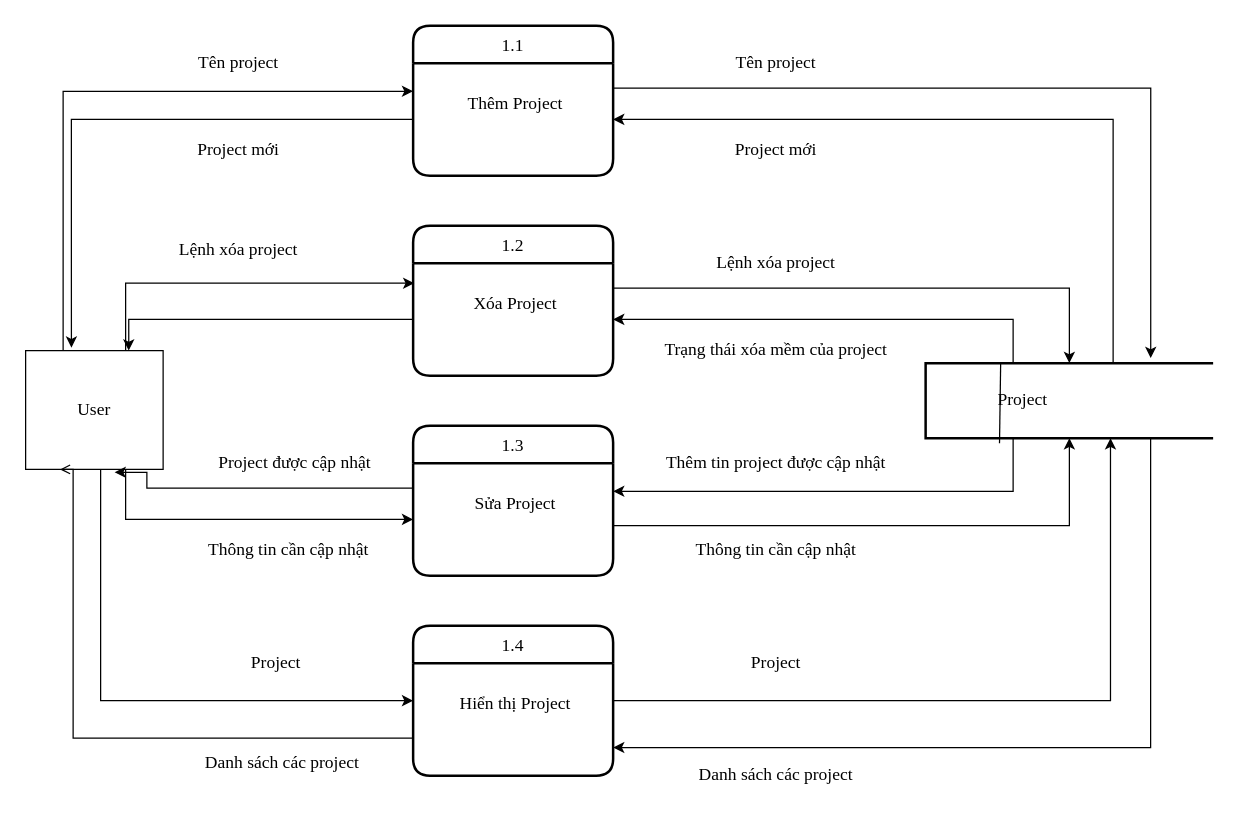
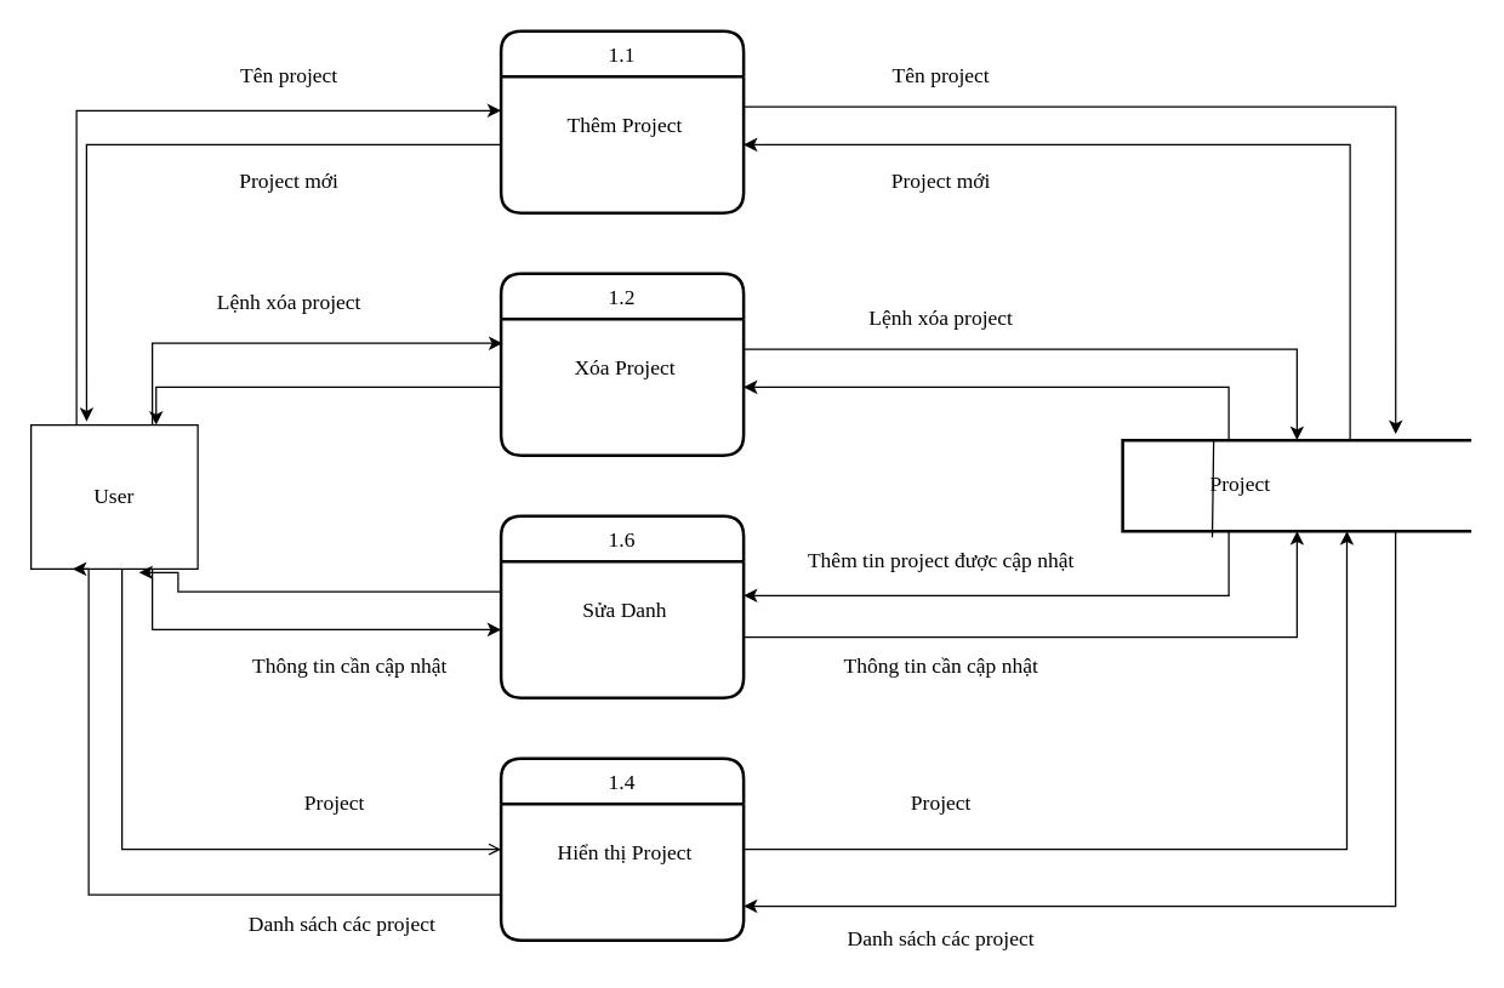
  <mxCell id="0" />
  <mxCell id="1" parent="0" />
  <mxCell id="2" style="edgeStyle=orthogonalEdgeStyle;rounded=0;orthogonalLoop=1;jettySize=auto;html=1;entryX=0;entryY=0.25;entryDx=0;entryDy=0;fontFamily=Verdana;fontSize=14;" parent="1" source="6" target="8" edge="1"><mxGeometry relative="1" as="geometry"><Array as="points"><mxPoint x="50" y="73" /></Array></mxGeometry></mxCell>
  <mxCell id="3" style="edgeStyle=orthogonalEdgeStyle;rounded=0;orthogonalLoop=1;jettySize=auto;html=1;entryX=0.006;entryY=0.178;entryDx=0;entryDy=0;entryPerimeter=0;fontFamily=Verdana;fontSize=14;" parent="1" source="6" target="10" edge="1"><mxGeometry relative="1" as="geometry"><Array as="points"><mxPoint x="100" y="226" /></Array></mxGeometry></mxCell>
  <mxCell id="4" style="edgeStyle=orthogonalEdgeStyle;rounded=0;orthogonalLoop=1;jettySize=auto;html=1;entryX=0;entryY=0.5;entryDx=0;entryDy=0;fontFamily=Verdana;fontSize=14;" parent="1" source="6" target="12" edge="1"><mxGeometry relative="1" as="geometry"><Array as="points"><mxPoint x="100" y="415" /></Array></mxGeometry></mxCell>
- <mxCell id="5" style="edgeStyle=orthogonalEdgeStyle;rounded=0;orthogonalLoop=1;jettySize=auto;html=1;entryX=0;entryY=0.5;entryDx=0;entryDy=0;fontFamily=Verdana;fontSize=14;" parent="1" source="6" target="13" edge="1"><mxGeometry relative="1" as="geometry"><Array as="points"><mxPoint x="80" y="560" /></Array></mxGeometry></mxCell>
+ <mxCell id="5" style="edgeStyle=orthogonalEdgeStyle;rounded=0;orthogonalLoop=1;jettySize=auto;html=1;entryX=0;entryY=0.5;entryDx=0;entryDy=0;fontFamily=Verdana;fontSize=14;endArrow=open;" parent="1" source="6" target="13" edge="1"><mxGeometry relative="1" as="geometry"><Array as="points"><mxPoint x="80" y="560" /></Array></mxGeometry></mxCell>
  <mxCell id="6" value="&lt;font style=&quot;font-size: 14px&quot; face=&quot;Verdana&quot;&gt;User&lt;/font&gt;" style="rounded=0;whiteSpace=wrap;html=1;" parent="1" vertex="1"><mxGeometry x="20" y="280" width="110" height="95" as="geometry" /></mxCell>
  <mxCell id="7" value="1.1" style="swimlane;childLayout=stackLayout;horizontal=1;startSize=30;horizontalStack=0;rounded=1;fontSize=14;fontStyle=0;strokeWidth=2;resizeParent=0;resizeLast=1;shadow=0;dashed=0;align=center;fontFamily=Verdana;" parent="1" vertex="1"><mxGeometry x="330" y="20" width="160" height="120" as="geometry" /></mxCell>
  <mxCell id="8" value="&#10;Thêm Project" style="align=center;strokeColor=none;fillColor=none;spacingLeft=4;fontSize=14;verticalAlign=top;resizable=0;rotatable=0;part=1;fontFamily=Verdana;" parent="7" vertex="1"><mxGeometry y="30" width="160" height="90" as="geometry" /></mxCell>
  <mxCell id="9" value="1.2" style="swimlane;childLayout=stackLayout;horizontal=1;startSize=30;horizontalStack=0;rounded=1;fontSize=14;fontStyle=0;strokeWidth=2;resizeParent=0;resizeLast=1;shadow=0;dashed=0;align=center;fontFamily=Verdana;" parent="1" vertex="1"><mxGeometry x="330" y="180" width="160" height="120" as="geometry" /></mxCell>
  <mxCell id="10" value="&#10;Xóa Project" style="align=center;strokeColor=none;fillColor=none;spacingLeft=4;fontSize=14;verticalAlign=top;resizable=0;rotatable=0;part=1;fontFamily=Verdana;" parent="9" vertex="1"><mxGeometry y="30" width="160" height="90" as="geometry" /></mxCell>
- <mxCell id="11" value="1.3" style="swimlane;childLayout=stackLayout;horizontal=1;startSize=30;horizontalStack=0;rounded=1;fontSize=14;fontStyle=0;strokeWidth=2;resizeParent=0;resizeLast=1;shadow=0;dashed=0;align=center;fontFamily=Verdana;" parent="1" vertex="1"><mxGeometry x="330" y="340" width="160" height="120" as="geometry" /></mxCell>
- <mxCell id="12" value="&#10;Sửa Project" style="align=center;strokeColor=none;fillColor=none;spacingLeft=4;fontSize=14;verticalAlign=top;resizable=0;rotatable=0;part=1;fontFamily=Verdana;" parent="11" vertex="1"><mxGeometry y="30" width="160" height="90" as="geometry" /></mxCell>
+ <mxCell id="11" value="1.6" style="swimlane;childLayout=stackLayout;horizontal=1;startSize=30;horizontalStack=0;rounded=1;fontSize=14;fontStyle=0;strokeWidth=2;resizeParent=0;resizeLast=1;shadow=0;dashed=0;align=center;fontFamily=Verdana;" parent="1" vertex="1"><mxGeometry x="330" y="340" width="160" height="120" as="geometry" /></mxCell>
+ <mxCell id="12" value="&#10;Sửa Danh" style="align=center;strokeColor=none;fillColor=none;spacingLeft=4;fontSize=14;verticalAlign=top;resizable=0;rotatable=0;part=1;fontFamily=Verdana;" parent="11" vertex="1"><mxGeometry y="30" width="160" height="90" as="geometry" /></mxCell>
  <mxCell id="13" value="1.4" style="swimlane;childLayout=stackLayout;horizontal=1;startSize=30;horizontalStack=0;rounded=1;fontSize=14;fontStyle=0;strokeWidth=2;resizeParent=0;resizeLast=1;shadow=0;dashed=0;align=center;fontFamily=Verdana;" parent="1" vertex="1"><mxGeometry x="330" y="500" width="160" height="120" as="geometry" /></mxCell>
  <mxCell id="14" value="&#10;Hiển thị Project" style="align=center;strokeColor=none;fillColor=none;spacingLeft=4;fontSize=14;verticalAlign=top;resizable=0;rotatable=0;part=1;fontFamily=Verdana;" parent="13" vertex="1"><mxGeometry y="30" width="160" height="90" as="geometry" /></mxCell>
  <mxCell id="15" style="edgeStyle=orthogonalEdgeStyle;rounded=0;orthogonalLoop=1;jettySize=auto;html=1;entryX=1;entryY=0.5;entryDx=0;entryDy=0;fontFamily=Verdana;fontSize=14;" parent="1" source="19" target="8" edge="1"><mxGeometry relative="1" as="geometry"><Array as="points"><mxPoint x="890" y="95" /></Array></mxGeometry></mxCell>
  <mxCell id="16" style="edgeStyle=orthogonalEdgeStyle;rounded=0;orthogonalLoop=1;jettySize=auto;html=1;entryX=1;entryY=0.5;entryDx=0;entryDy=0;fontFamily=Verdana;fontSize=14;" parent="1" source="19" target="10" edge="1"><mxGeometry relative="1" as="geometry"><Array as="points"><mxPoint x="810" y="255" /></Array></mxGeometry></mxCell>
  <mxCell id="17" style="edgeStyle=orthogonalEdgeStyle;rounded=0;orthogonalLoop=1;jettySize=auto;html=1;entryX=1;entryY=0.25;entryDx=0;entryDy=0;fontFamily=Verdana;fontSize=14;" parent="1" source="19" target="12" edge="1"><mxGeometry relative="1" as="geometry"><Array as="points"><mxPoint x="810" y="393" /></Array></mxGeometry></mxCell>
  <mxCell id="18" style="edgeStyle=orthogonalEdgeStyle;rounded=0;orthogonalLoop=1;jettySize=auto;html=1;entryX=1;entryY=0.75;entryDx=0;entryDy=0;fontFamily=Verdana;fontSize=14;" parent="1" source="19" target="14" edge="1"><mxGeometry relative="1" as="geometry"><Array as="points"><mxPoint x="920" y="598" /></Array></mxGeometry></mxCell>
  <mxCell id="19" value="&amp;nbsp;&amp;nbsp;&amp;nbsp;&amp;nbsp;&amp;nbsp;&amp;nbsp;&amp;nbsp;&amp;nbsp;&amp;nbsp;&amp;nbsp;&amp;nbsp;&amp;nbsp;&amp;nbsp;&amp;nbsp;&amp;nbsp; Project" style="strokeWidth=2;html=1;shape=mxgraph.flowchart.annotation_1;align=left;pointerEvents=1;fontFamily=Verdana;fontSize=14;" parent="1" vertex="1"><mxGeometry x="740" y="290" width="230" height="60" as="geometry" /></mxCell>
  <mxCell id="20" value="" style="endArrow=none;html=1;rounded=0;fontFamily=Verdana;fontSize=14;entryX=0.261;entryY=0;entryDx=0;entryDy=0;entryPerimeter=0;exitX=0.257;exitY=1.067;exitDx=0;exitDy=0;exitPerimeter=0;" parent="1" source="19" target="19" edge="1"><mxGeometry relative="1" as="geometry"><mxPoint x="510" y="360" as="sourcePoint" /><mxPoint x="670" y="360" as="targetPoint" /></mxGeometry></mxCell>
  <mxCell id="21" value="Tên project" style="text;html=1;align=center;verticalAlign=middle;resizable=0;points=[];autosize=1;fontSize=14;fontFamily=Verdana;" parent="1" vertex="1"><mxGeometry x="140" y="40" width="100" height="20" as="geometry" /></mxCell>
  <mxCell id="22" style="edgeStyle=orthogonalEdgeStyle;rounded=0;orthogonalLoop=1;jettySize=auto;html=1;entryX=0.333;entryY=-0.025;entryDx=0;entryDy=0;entryPerimeter=0;fontFamily=Verdana;fontSize=14;" parent="1" source="8" target="6" edge="1"><mxGeometry relative="1" as="geometry" /></mxCell>
  <mxCell id="23" value="&lt;div&gt;Project mới&lt;/div&gt;" style="text;html=1;align=center;verticalAlign=middle;resizable=0;points=[];autosize=1;fontSize=14;fontFamily=Verdana;" parent="1" vertex="1"><mxGeometry x="140" y="110" width="100" height="20" as="geometry" /></mxCell>
  <mxCell id="24" value="Lệnh xóa project" style="text;html=1;align=center;verticalAlign=middle;resizable=0;points=[];autosize=1;fontSize=14;fontFamily=Verdana;" parent="1" vertex="1"><mxGeometry x="125" y="190" width="130" height="20" as="geometry" /></mxCell>
  <mxCell id="25" style="edgeStyle=orthogonalEdgeStyle;rounded=0;orthogonalLoop=1;jettySize=auto;html=1;entryX=0.75;entryY=0;entryDx=0;entryDy=0;fontFamily=Verdana;fontSize=14;" parent="1" source="10" target="6" edge="1"><mxGeometry relative="1" as="geometry" /></mxCell>
  <mxCell id="26" style="edgeStyle=orthogonalEdgeStyle;rounded=0;orthogonalLoop=1;jettySize=auto;html=1;entryX=0.647;entryY=1.025;entryDx=0;entryDy=0;entryPerimeter=0;fontFamily=Verdana;fontSize=14;" parent="1" source="12" target="6" edge="1"><mxGeometry relative="1" as="geometry"><Array as="points"><mxPoint x="117" y="390" /></Array></mxGeometry></mxCell>
  <mxCell id="27" value="Thông tin cần cập nhật" style="text;html=1;align=center;verticalAlign=middle;resizable=0;points=[];autosize=1;fontSize=14;fontFamily=Verdana;" parent="1" vertex="1"><mxGeometry x="140" y="430" width="180" height="20" as="geometry" /></mxCell>
- <mxCell id="28" value="Project được cập nhật" style="text;html=1;align=center;verticalAlign=middle;resizable=0;points=[];autosize=1;fontSize=14;fontFamily=Verdana;" parent="1" vertex="1"><mxGeometry x="150" y="360" width="170" height="20" as="geometry" /></mxCell>
- <mxCell id="29" style="edgeStyle=orthogonalEdgeStyle;rounded=0;orthogonalLoop=1;jettySize=auto;html=1;entryX=0.25;entryY=1;entryDx=0;entryDy=0;fontFamily=Verdana;fontSize=14;endArrow=open;" parent="1" source="14" target="6" edge="1"><mxGeometry relative="1" as="geometry"><Array as="points"><mxPoint x="58" y="590" /></Array></mxGeometry></mxCell>
+ <mxCell id="29" style="edgeStyle=orthogonalEdgeStyle;rounded=0;orthogonalLoop=1;jettySize=auto;html=1;entryX=0.25;entryY=1;entryDx=0;entryDy=0;fontFamily=Verdana;fontSize=14;" parent="1" source="14" target="6" edge="1"><mxGeometry relative="1" as="geometry"><Array as="points"><mxPoint x="58" y="590" /></Array></mxGeometry></mxCell>
  <mxCell id="30" value="Danh sách các project" style="text;html=1;align=center;verticalAlign=middle;resizable=0;points=[];autosize=1;fontSize=14;fontFamily=Verdana;" parent="1" vertex="1"><mxGeometry x="140" y="600" width="170" height="20" as="geometry" /></mxCell>
  <mxCell id="31" value="Project" style="text;html=1;align=center;verticalAlign=middle;resizable=0;points=[];autosize=1;fontSize=14;fontFamily=Verdana;" parent="1" vertex="1"><mxGeometry x="190" y="520" width="60" height="20" as="geometry" /></mxCell>
  <mxCell id="32" style="edgeStyle=orthogonalEdgeStyle;rounded=0;orthogonalLoop=1;jettySize=auto;html=1;entryX=0.783;entryY=-0.067;entryDx=0;entryDy=0;entryPerimeter=0;fontFamily=Verdana;fontSize=14;" parent="1" source="8" target="19" edge="1"><mxGeometry relative="1" as="geometry"><Array as="points"><mxPoint x="920" y="70" /></Array></mxGeometry></mxCell>
  <mxCell id="33" value="Tên project" style="text;html=1;align=center;verticalAlign=middle;resizable=0;points=[];autosize=1;fontSize=14;fontFamily=Verdana;" parent="1" vertex="1"><mxGeometry x="570" y="40" width="100" height="20" as="geometry" /></mxCell>
  <mxCell id="34" value="&lt;div&gt;Project mới&lt;/div&gt;" style="text;html=1;align=center;verticalAlign=middle;resizable=0;points=[];autosize=1;fontSize=14;fontFamily=Verdana;" parent="1" vertex="1"><mxGeometry x="570" y="110" width="100" height="20" as="geometry" /></mxCell>
  <mxCell id="35" style="edgeStyle=orthogonalEdgeStyle;rounded=0;orthogonalLoop=1;jettySize=auto;html=1;entryX=0.5;entryY=0;entryDx=0;entryDy=0;entryPerimeter=0;fontFamily=Verdana;fontSize=14;" parent="1" source="10" target="19" edge="1"><mxGeometry relative="1" as="geometry"><Array as="points"><mxPoint x="855" y="230" /></Array></mxGeometry></mxCell>
  <mxCell id="36" value="Lệnh xóa project" style="text;html=1;align=center;verticalAlign=middle;resizable=0;points=[];autosize=1;fontSize=14;fontFamily=Verdana;" parent="1" vertex="1"><mxGeometry x="555" y="200" width="130" height="20" as="geometry" /></mxCell>
- <mxCell id="37" value="Trạng thái xóa mềm của project" style="text;html=1;align=center;verticalAlign=middle;resizable=0;points=[];autosize=1;fontSize=14;fontFamily=Verdana;" parent="1" vertex="1"><mxGeometry x="500" y="270" width="240" height="20" as="geometry" /></mxCell>
  <mxCell id="38" style="edgeStyle=orthogonalEdgeStyle;rounded=0;orthogonalLoop=1;jettySize=auto;html=1;entryX=0.5;entryY=1;entryDx=0;entryDy=0;entryPerimeter=0;fontFamily=Verdana;fontSize=14;" parent="1" source="12" target="19" edge="1"><mxGeometry relative="1" as="geometry"><Array as="points"><mxPoint x="855" y="420" /></Array></mxGeometry></mxCell>
  <mxCell id="39" value="Thông tin cần cập nhật" style="text;html=1;align=center;verticalAlign=middle;resizable=0;points=[];autosize=1;fontSize=14;fontFamily=Verdana;" parent="1" vertex="1"><mxGeometry x="530" y="430" width="180" height="20" as="geometry" /></mxCell>
  <mxCell id="40" value="Thêm tin project được cập nhật" style="text;html=1;align=center;verticalAlign=middle;resizable=0;points=[];autosize=1;fontSize=14;fontFamily=Verdana;" parent="1" vertex="1"><mxGeometry x="500" y="360" width="240" height="20" as="geometry" /></mxCell>
  <mxCell id="41" style="edgeStyle=orthogonalEdgeStyle;rounded=0;orthogonalLoop=1;jettySize=auto;html=1;entryX=0.643;entryY=1;entryDx=0;entryDy=0;entryPerimeter=0;fontFamily=Verdana;fontSize=14;" parent="1" source="14" target="19" edge="1"><mxGeometry relative="1" as="geometry"><Array as="points"><mxPoint x="888" y="560" /></Array></mxGeometry></mxCell>
  <mxCell id="42" value="Danh sách các project" style="text;html=1;align=center;verticalAlign=middle;resizable=0;points=[];autosize=1;fontSize=14;fontFamily=Verdana;" parent="1" vertex="1"><mxGeometry x="535" y="610" width="170" height="20" as="geometry" /></mxCell>
  <mxCell id="43" value="Project" style="text;html=1;align=center;verticalAlign=middle;resizable=0;points=[];autosize=1;fontSize=14;fontFamily=Verdana;" parent="1" vertex="1"><mxGeometry x="590" y="520" width="60" height="20" as="geometry" /></mxCell>
